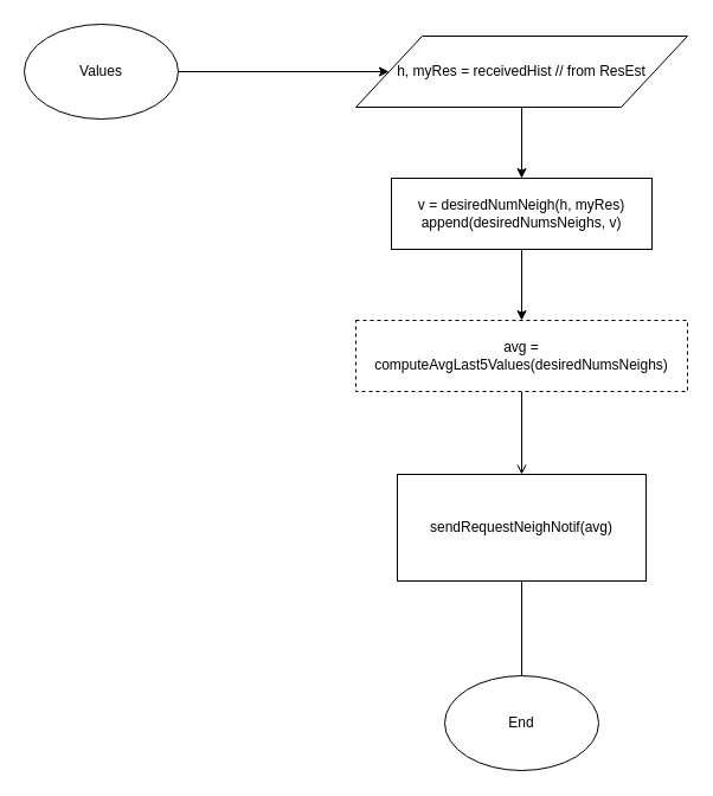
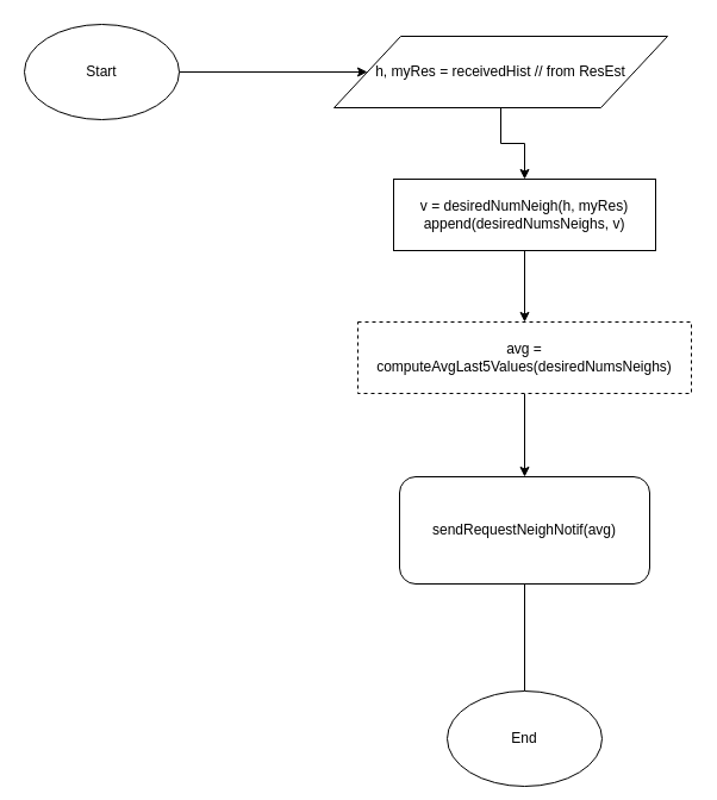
  <mxCell id="0" />
  <mxCell id="1" parent="0" />
  <mxCell id="2" style="edgeStyle=orthogonalEdgeStyle;rounded=0;orthogonalLoop=1;jettySize=auto;html=1;exitX=1;exitY=0.5;exitDx=0;exitDy=0;entryX=0;entryY=0.5;entryDx=0;entryDy=0;" parent="1" source="3" target="5" edge="1"><mxGeometry relative="1" as="geometry" /></mxCell>
- <mxCell id="3" value="Values" style="ellipse;whiteSpace=wrap;html=1;" parent="1" vertex="1"><mxGeometry x="20" y="20" width="130" height="80" as="geometry" /></mxCell>
+ <mxCell id="3" value="Start" style="ellipse;whiteSpace=wrap;html=1;" parent="1" vertex="1"><mxGeometry x="20" y="20" width="130" height="80" as="geometry" /></mxCell>
  <mxCell id="4" style="edgeStyle=orthogonalEdgeStyle;rounded=0;orthogonalLoop=1;jettySize=auto;html=1;exitX=0.5;exitY=1;exitDx=0;exitDy=0;entryX=0.5;entryY=0;entryDx=0;entryDy=0;" parent="1" source="5" target="7" edge="1"><mxGeometry relative="1" as="geometry" /></mxCell>
- <mxCell id="5" value="h, myRes = receivedHist // from ResEst" style="shape=parallelogram;perimeter=parallelogramPerimeter;whiteSpace=wrap;html=1;" parent="1" vertex="1"><mxGeometry x="300" y="30" width="280" height="60" as="geometry" /></mxCell>
+ <mxCell id="5" value="h, myRes = receivedHist // from ResEst" style="shape=parallelogram;perimeter=parallelogramPerimeter;whiteSpace=wrap;html=1;" parent="1" vertex="1"><mxGeometry x="280" y="30" width="280" height="60" as="geometry" /></mxCell>
  <mxCell id="6" style="edgeStyle=orthogonalEdgeStyle;rounded=0;orthogonalLoop=1;jettySize=auto;html=1;exitX=0.5;exitY=1;exitDx=0;exitDy=0;entryX=0.5;entryY=0;entryDx=0;entryDy=0;" edge="1" parent="1" source="7" target="12"><mxGeometry relative="1" as="geometry" /></mxCell>
  <mxCell id="7" value="v = desiredNumNeigh(h, myRes)&lt;br&gt;append(desiredNumsNeighs, v)" style="rounded=0;whiteSpace=wrap;html=1;" parent="1" vertex="1"><mxGeometry x="330" y="150" width="220" height="60" as="geometry" /></mxCell>
  <mxCell id="8" style="edgeStyle=orthogonalEdgeStyle;rounded=0;orthogonalLoop=1;jettySize=auto;html=1;exitX=0.5;exitY=1;exitDx=0;exitDy=0;entryX=0.5;entryY=0;entryDx=0;entryDy=0;endArrow=none;" parent="1" source="9" target="10" edge="1"><mxGeometry relative="1" as="geometry" /></mxCell>
- <mxCell id="9" value="sendRequestNeighNotif(avg)" style="rounded=0;whiteSpace=wrap;html=1;" parent="1" vertex="1"><mxGeometry x="335" y="400" width="210" height="90" as="geometry" /></mxCell>
- <mxCell id="10" value="End" style="ellipse;whiteSpace=wrap;html=1;" parent="1" vertex="1"><mxGeometry x="375" y="570" width="130" height="80" as="geometry" /></mxCell>
- <mxCell id="11" style="edgeStyle=orthogonalEdgeStyle;rounded=0;orthogonalLoop=1;jettySize=auto;html=1;exitX=0.5;exitY=1;exitDx=0;exitDy=0;entryX=0.5;entryY=0;entryDx=0;entryDy=0;endArrow=open;" edge="1" parent="1" source="12" target="9"><mxGeometry relative="1" as="geometry" /></mxCell>
+ <mxCell id="9" value="sendRequestNeighNotif(avg)" style="whiteSpace=wrap;html=1;rounded=1;" parent="1" vertex="1"><mxGeometry x="335" y="400" width="210" height="90" as="geometry" /></mxCell>
+ <mxCell id="10" value="End" style="ellipse;whiteSpace=wrap;html=1;" parent="1" vertex="1"><mxGeometry x="375" y="580" width="130" height="80" as="geometry" /></mxCell>
+ <mxCell id="11" style="edgeStyle=orthogonalEdgeStyle;rounded=0;orthogonalLoop=1;jettySize=auto;html=1;exitX=0.5;exitY=1;exitDx=0;exitDy=0;entryX=0.5;entryY=0;entryDx=0;entryDy=0;" edge="1" parent="1" source="12" target="9"><mxGeometry relative="1" as="geometry" /></mxCell>
  <mxCell id="12" value="avg = computeAvgLast5Values(desiredNumsNeighs)" style="rounded=0;whiteSpace=wrap;html=1;dashed=1;" vertex="1" parent="1"><mxGeometry x="300" y="270" width="280" height="60" as="geometry" /></mxCell>
